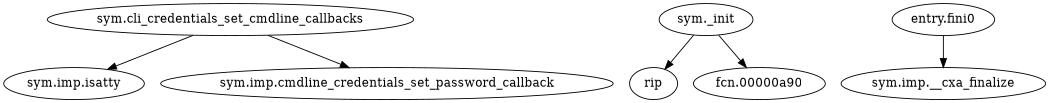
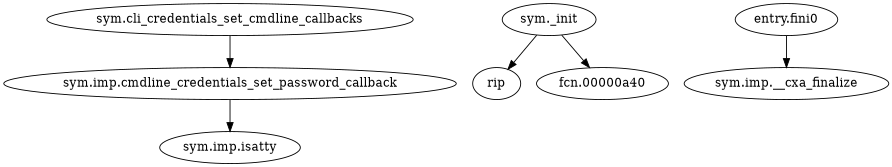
  digraph {
    n1 [label="sym.cli_credentials_set_cmdline_callbacks"]
    n2 [label="sym.imp.isatty"]
    n3 [label="sym.imp.cmdline_credentials_set_password_callback"]
    n4 [label="sym._init"]
    n5 [label=rip]
-   n6 [label="fcn.00000a90"]
+   n6 [label="fcn.00000a40"]
    n7 [label="entry.fini0"]
    n8 [label="sym.imp.__cxa_finalize"]
-   n1 -> n2
+   n3 -> n2
    n1 -> n3
    n4 -> n5
    n4 -> n6
    n7 -> n8
  }
